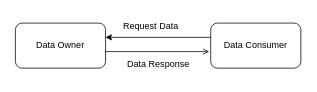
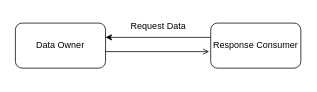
  <mxCell id="0" />
  <mxCell id="1" parent="0" />
  <mxCell id="2" value="Data Owner" style="rounded=1;whiteSpace=wrap;html=1;" vertex="1" parent="1"><mxGeometry x="20" y="30" width="120" height="60" as="geometry" /></mxCell>
- <mxCell id="3" value="Data Consumer" style="rounded=1;whiteSpace=wrap;html=1;" vertex="1" parent="1"><mxGeometry x="280" y="30" width="120" height="60" as="geometry" /></mxCell>
+ <mxCell id="3" value="Response Consumer" style="rounded=1;whiteSpace=wrap;html=1;" vertex="1" parent="1"><mxGeometry x="280" y="30" width="120" height="60" as="geometry" /></mxCell>
  <mxCell id="4" value="" style="endArrow=classic;html=1;rounded=0;entryX=1;entryY=0.5;entryDx=0;entryDy=0;exitX=0;exitY=0.5;exitDx=0;exitDy=0;" edge="1" parent="1"><mxGeometry width="50" height="50" relative="1" as="geometry"><mxPoint x="280" y="49" as="sourcePoint" /><mxPoint x="140" y="49" as="targetPoint" /></mxGeometry></mxCell>
- <mxCell id="5" value="Request Data" style="text;html=1;align=center;verticalAlign=middle;resizable=0;points=[];autosize=1;strokeColor=none;fillColor=none;" vertex="1" parent="1"><mxGeometry x="150" y="20" width="100" height="30" as="geometry" /></mxCell>
+ <mxCell id="5" value="Request Data" style="text;html=1;align=center;verticalAlign=middle;resizable=0;points=[];autosize=1;strokeColor=none;fillColor=none;" vertex="1" parent="1"><mxGeometry x="160" y="20" width="100" height="30" as="geometry" /></mxCell>
  <mxCell id="6" value="" style="endArrow=open;html=1;rounded=0;entryX=-0.017;entryY=0.633;entryDx=0;entryDy=0;entryPerimeter=0;exitX=1;exitY=0.633;exitDx=0;exitDy=0;exitPerimeter=0;" edge="1" parent="1" source="2" target="3"><mxGeometry width="50" height="50" relative="1" as="geometry"><mxPoint x="200" y="210" as="sourcePoint" /><mxPoint x="250" y="160" as="targetPoint" /></mxGeometry></mxCell>
- <mxCell id="7" value="Data Response" style="text;html=1;align=center;verticalAlign=middle;resizable=0;points=[];autosize=1;strokeColor=none;fillColor=none;" vertex="1" parent="1"><mxGeometry x="155" y="70" width="110" height="30" as="geometry" /></mxCell>
